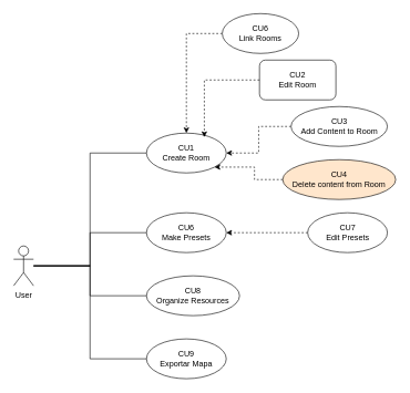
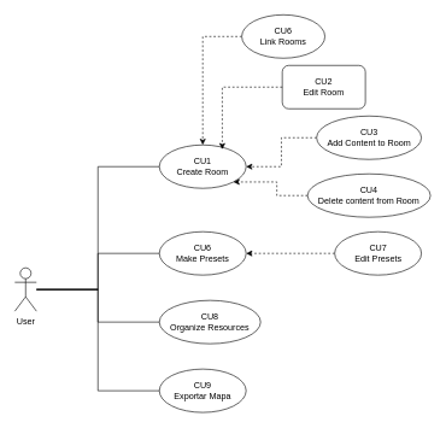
  <mxCell id="0" />
  <mxCell id="1" parent="0" />
  <mxCell id="2" style="edgeStyle=orthogonalEdgeStyle;rounded=0;orthogonalLoop=1;jettySize=auto;html=1;entryX=0;entryY=0.5;entryDx=0;entryDy=0;endArrow=none;endFill=0;" edge="1" parent="1" source="6" target="7"><mxGeometry relative="1" as="geometry" /></mxCell>
  <mxCell id="3" style="edgeStyle=orthogonalEdgeStyle;rounded=0;orthogonalLoop=1;jettySize=auto;html=1;endArrow=none;endFill=0;" edge="1" parent="1" source="6" target="14"><mxGeometry relative="1" as="geometry" /></mxCell>
  <mxCell id="4" style="edgeStyle=orthogonalEdgeStyle;rounded=0;orthogonalLoop=1;jettySize=auto;html=1;entryX=0;entryY=0.5;entryDx=0;entryDy=0;endArrow=none;endFill=0;" edge="1" parent="1" source="6" target="15"><mxGeometry relative="1" as="geometry" /></mxCell>
  <mxCell id="5" style="edgeStyle=orthogonalEdgeStyle;rounded=0;orthogonalLoop=1;jettySize=auto;html=1;entryX=0;entryY=0.5;entryDx=0;entryDy=0;endArrow=none;endFill=0;" edge="1" parent="1" source="6" target="18"><mxGeometry relative="1" as="geometry" /></mxCell>
  <mxCell id="6" value="User" style="shape=umlActor;verticalLabelPosition=bottom;verticalAlign=top;html=1;outlineConnect=0;" vertex="1" parent="1"><mxGeometry x="20" y="370" width="30" height="60" as="geometry" /></mxCell>
  <mxCell id="7" value="CU1&lt;br&gt;Create Room" style="ellipse;whiteSpace=wrap;html=1;" vertex="1" parent="1"><mxGeometry x="220" y="200" width="120" height="60" as="geometry" /></mxCell>
  <mxCell id="8" value="CU2&lt;br&gt;Edit Room" style="whiteSpace=wrap;html=1;rounded=1;" vertex="1" parent="1"><mxGeometry x="390" y="90" width="115" height="60" as="geometry" /></mxCell>
  <mxCell id="9" style="edgeStyle=orthogonalEdgeStyle;rounded=0;orthogonalLoop=1;jettySize=auto;html=1;dashed=1;" edge="1" parent="1" source="10" target="7"><mxGeometry relative="1" as="geometry" /></mxCell>
  <mxCell id="10" value="CU3&lt;br&gt;Add Content to Room" style="ellipse;whiteSpace=wrap;html=1;" vertex="1" parent="1"><mxGeometry x="437.5" y="160" width="145" height="60" as="geometry" /></mxCell>
  <mxCell id="11" style="edgeStyle=orthogonalEdgeStyle;rounded=0;orthogonalLoop=1;jettySize=auto;html=1;entryX=1;entryY=1;entryDx=0;entryDy=0;dashed=1;" edge="1" parent="1" source="12" target="7"><mxGeometry relative="1" as="geometry" /></mxCell>
- <mxCell id="12" value="CU4&lt;br&gt;Delete content from Room" style="ellipse;whiteSpace=wrap;html=1;fillColor=#ffe6cc;" vertex="1" parent="1"><mxGeometry x="425" y="240" width="170" height="60" as="geometry" /></mxCell>
+ <mxCell id="12" value="CU4&lt;br&gt;Delete content from Room" style="ellipse;whiteSpace=wrap;html=1;" vertex="1" parent="1"><mxGeometry x="425" y="240" width="170" height="60" as="geometry" /></mxCell>
  <mxCell id="13" style="edgeStyle=orthogonalEdgeStyle;rounded=0;orthogonalLoop=1;jettySize=auto;html=1;entryX=0.725;entryY=0.1;entryDx=0;entryDy=0;entryPerimeter=0;dashed=1;" edge="1" parent="1" source="8" target="7"><mxGeometry relative="1" as="geometry" /></mxCell>
  <mxCell id="14" value="CU6&lt;br&gt;Make Presets" style="ellipse;whiteSpace=wrap;html=1;" vertex="1" parent="1"><mxGeometry x="220" y="320" width="120" height="60" as="geometry" /></mxCell>
  <mxCell id="15" value="CU8&lt;br&gt;Organize Resources" style="ellipse;whiteSpace=wrap;html=1;" vertex="1" parent="1"><mxGeometry x="220" y="415" width="140" height="60" as="geometry" /></mxCell>
  <mxCell id="16" style="edgeStyle=orthogonalEdgeStyle;rounded=0;orthogonalLoop=1;jettySize=auto;html=1;dashed=1;" edge="1" parent="1" source="17" target="14"><mxGeometry relative="1" as="geometry" /></mxCell>
  <mxCell id="17" value="CU7&lt;br&gt;Edit Presets" style="ellipse;whiteSpace=wrap;html=1;" vertex="1" parent="1"><mxGeometry x="462.5" y="320" width="120" height="60" as="geometry" /></mxCell>
  <mxCell id="18" value="CU9&lt;br&gt;Exportar Mapa" style="ellipse;whiteSpace=wrap;html=1;" vertex="1" parent="1"><mxGeometry x="220" y="510" width="120" height="60" as="geometry" /></mxCell>
  <mxCell id="19" style="edgeStyle=orthogonalEdgeStyle;rounded=0;orthogonalLoop=1;jettySize=auto;html=1;dashed=1;" edge="1" parent="1" source="20" target="7"><mxGeometry relative="1" as="geometry"><Array as="points"><mxPoint x="280" y="50" /></Array></mxGeometry></mxCell>
  <mxCell id="20" value="CU6&lt;br&gt;Link Rooms" style="ellipse;whiteSpace=wrap;html=1;" vertex="1" parent="1"><mxGeometry x="334" y="20" width="115" height="60" as="geometry" /></mxCell>
